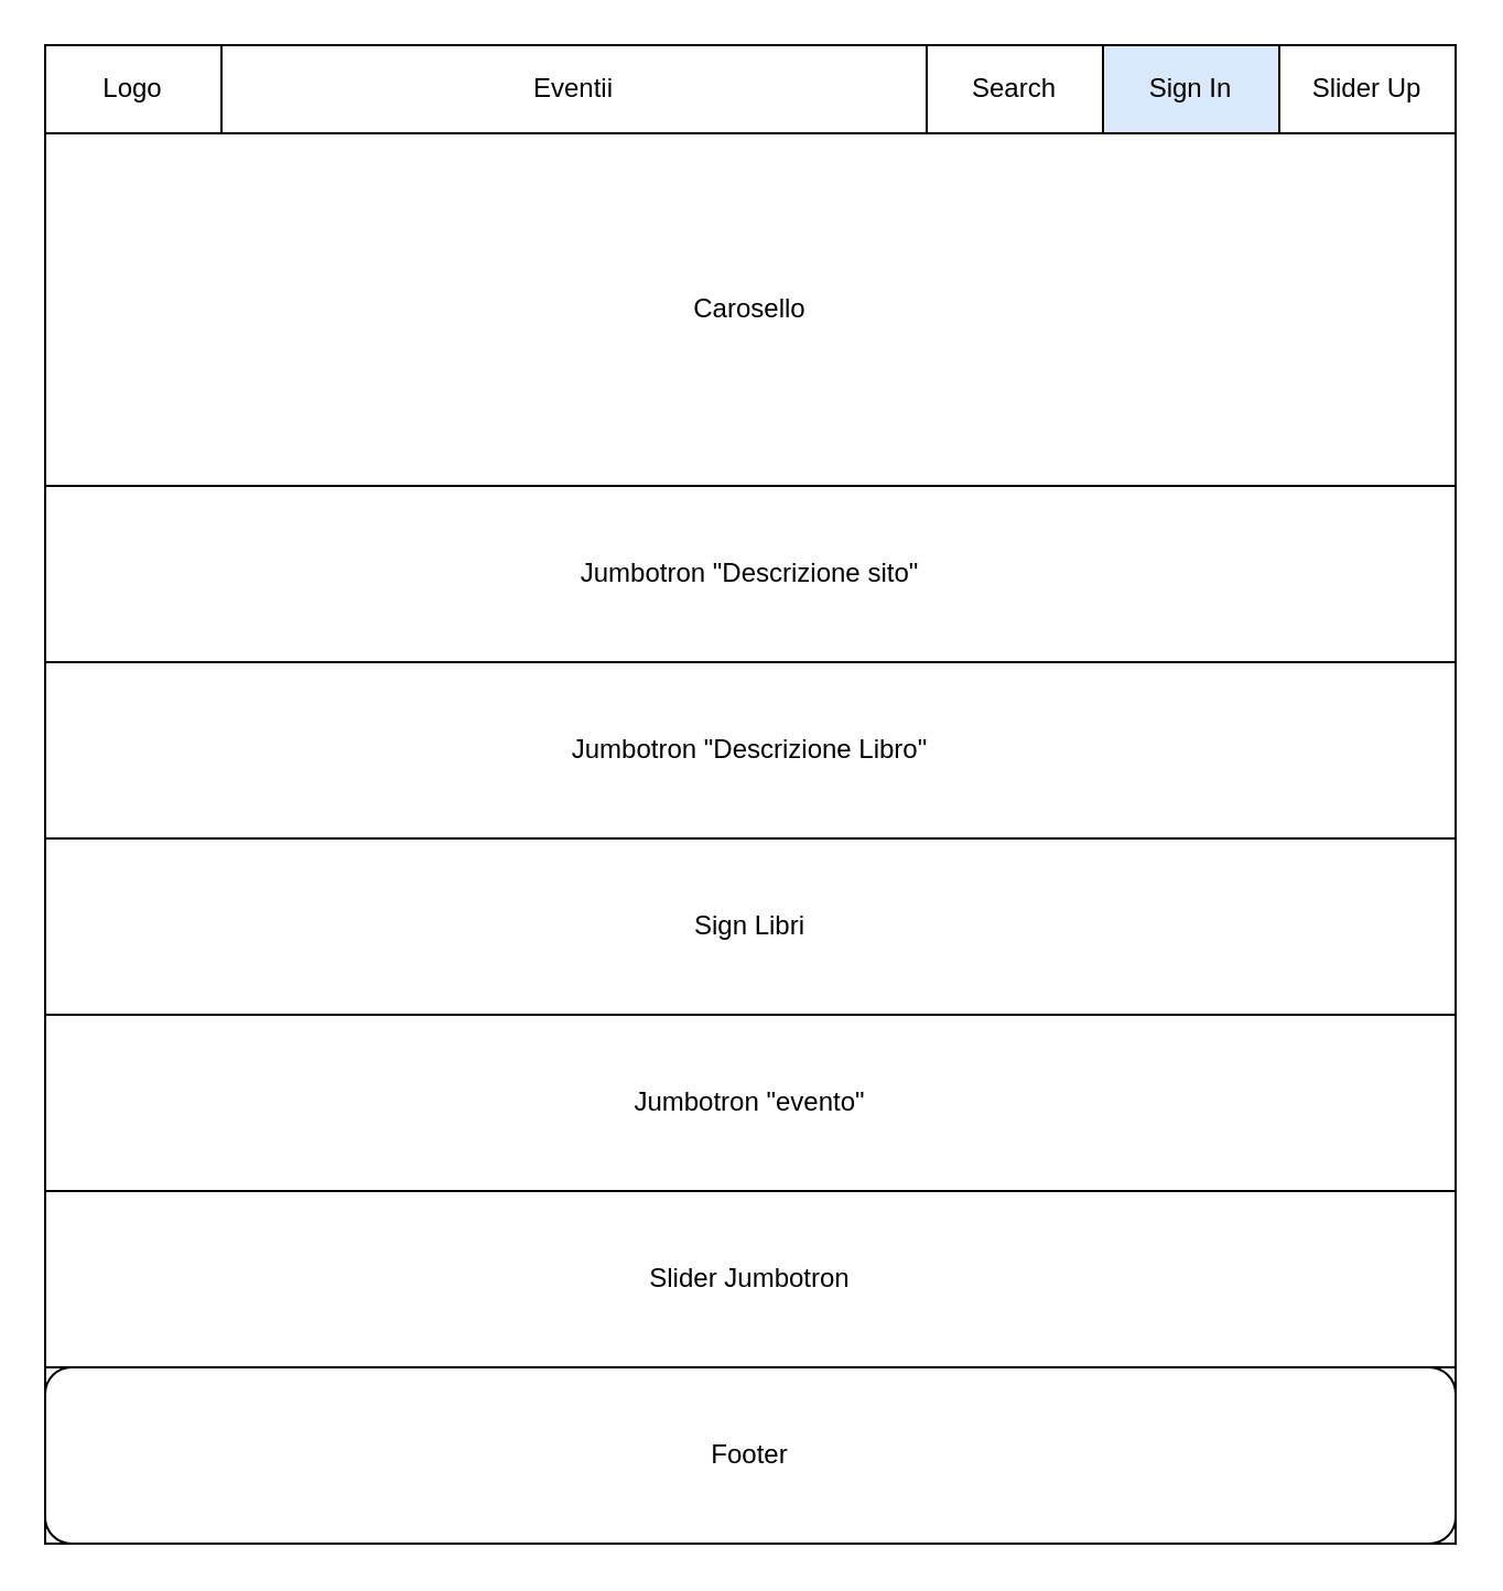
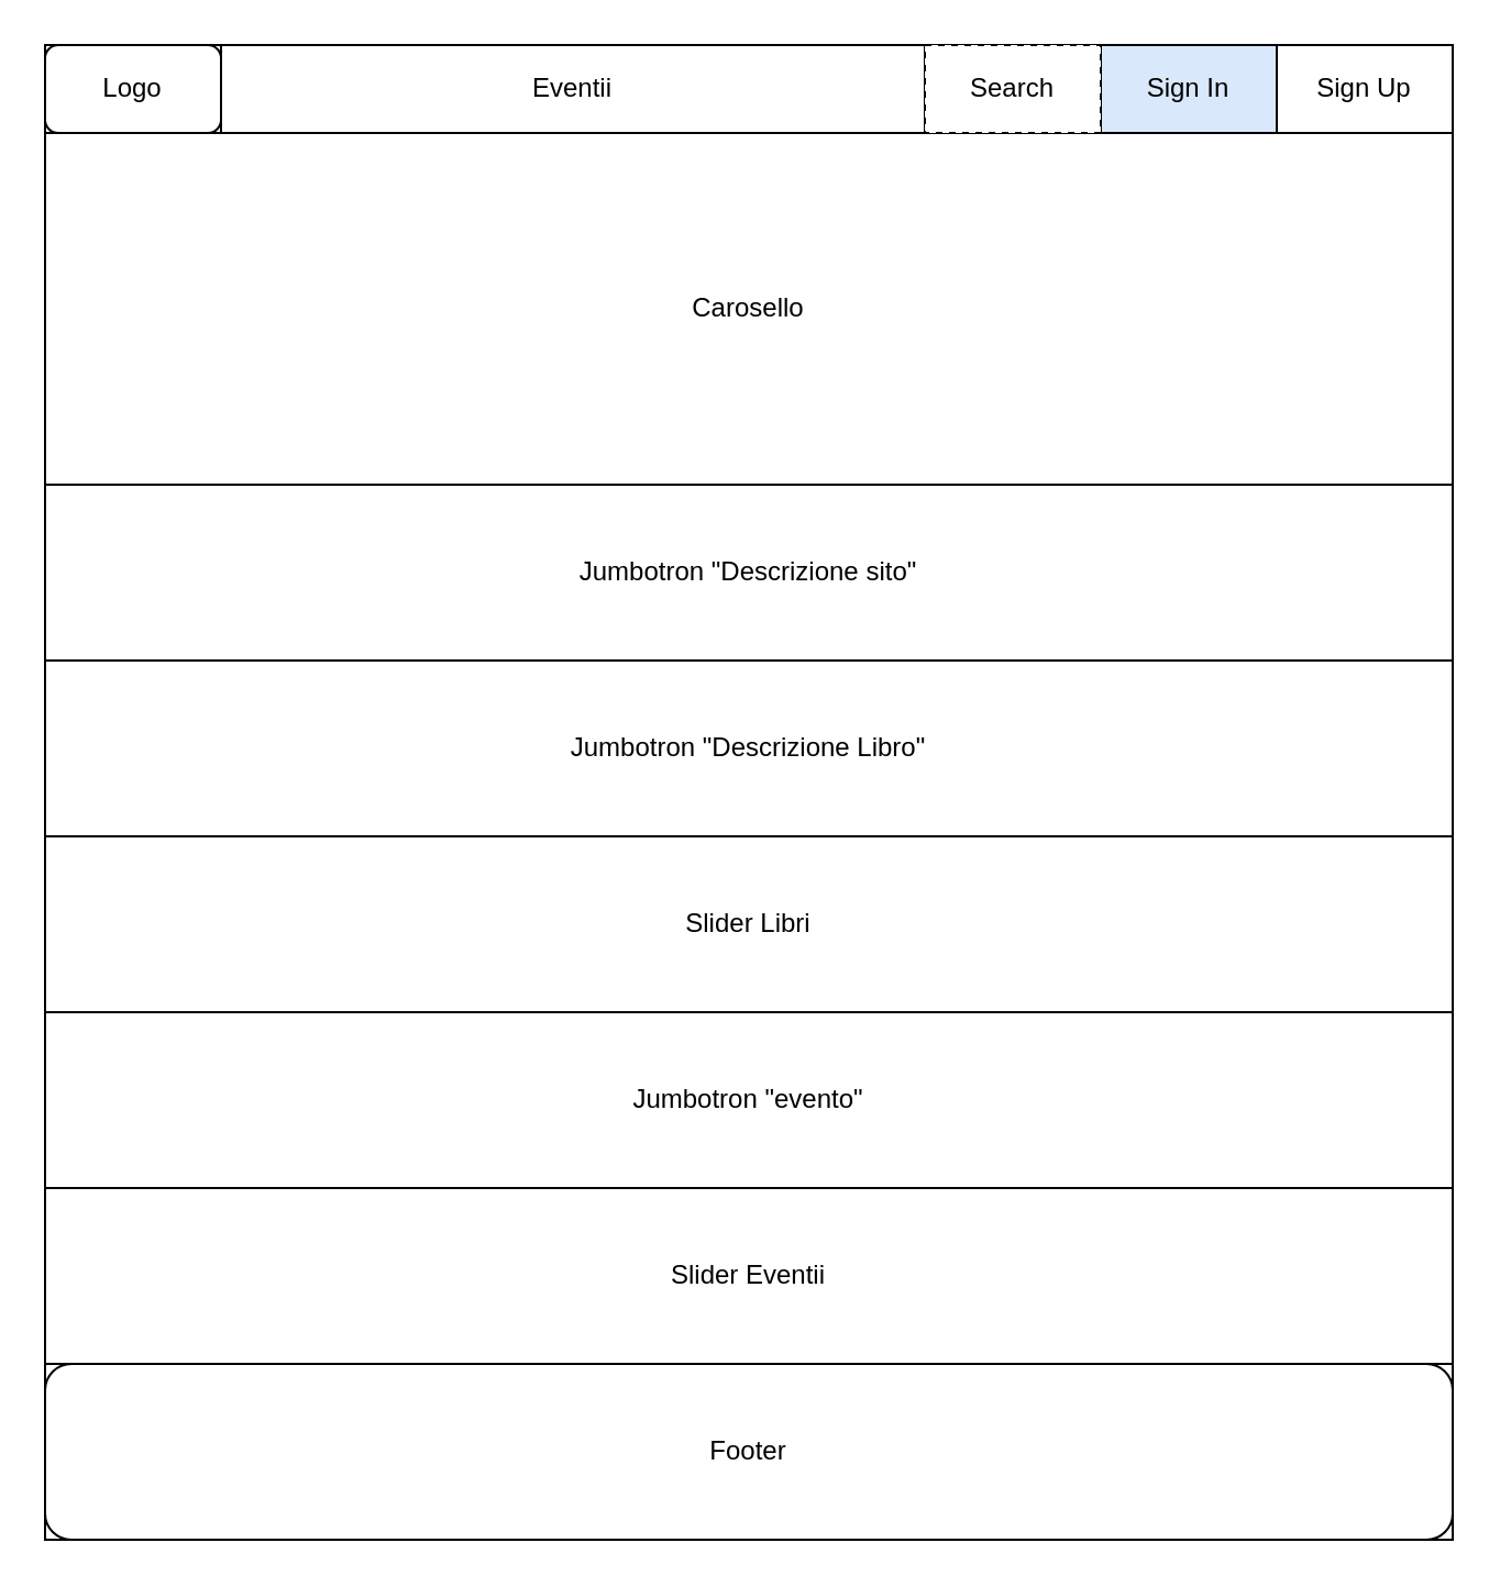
  <mxCell id="0" />
  <mxCell id="1" parent="0" />
  <mxCell id="2" value="" style="rounded=0;whiteSpace=wrap;html=1;" parent="1" vertex="1"><mxGeometry x="20" y="20" width="640" height="680" as="geometry" /></mxCell>
  <mxCell id="3" value="Eventii" style="rounded=0;whiteSpace=wrap;html=1;" parent="1" vertex="1"><mxGeometry x="100" y="20" width="320" height="40" as="geometry" /></mxCell>
- <mxCell id="4" value="Logo" style="rounded=0;whiteSpace=wrap;html=1;" parent="1" vertex="1"><mxGeometry x="20" y="20" width="80" height="40" as="geometry" /></mxCell>
+ <mxCell id="4" value="Logo" style="whiteSpace=wrap;html=1;rounded=1;" parent="1" vertex="1"><mxGeometry x="20" y="20" width="80" height="40" as="geometry" /></mxCell>
  <mxCell id="5" value="Sign In" style="rounded=0;whiteSpace=wrap;html=1;fillColor=#dae8fc;" parent="1" vertex="1"><mxGeometry x="500" y="20" width="80" height="40" as="geometry" /></mxCell>
- <mxCell id="6" value="Slider Up&lt;br&gt;" style="rounded=0;whiteSpace=wrap;html=1;" parent="1" vertex="1"><mxGeometry x="580" y="20" width="80" height="40" as="geometry" /></mxCell>
+ <mxCell id="6" value="Sign Up&lt;br&gt;" style="rounded=0;whiteSpace=wrap;html=1;" parent="1" vertex="1"><mxGeometry x="580" y="20" width="80" height="40" as="geometry" /></mxCell>
  <mxCell id="7" value="Carosello&lt;br&gt;" style="rounded=0;whiteSpace=wrap;html=1;" parent="1" vertex="1"><mxGeometry x="20" y="60" width="640" height="160" as="geometry" /></mxCell>
  <mxCell id="8" value="Jumbotron &quot;Descrizione sito&quot;" style="rounded=0;whiteSpace=wrap;html=1;" parent="1" vertex="1"><mxGeometry x="20" y="220" width="640" height="80" as="geometry" /></mxCell>
- <mxCell id="9" value="Search" style="rounded=0;whiteSpace=wrap;html=1;" parent="1" vertex="1"><mxGeometry x="420" y="20" width="80" height="40" as="geometry" /></mxCell>
- <mxCell id="10" value="Sign Libri" style="rounded=0;whiteSpace=wrap;html=1;" parent="1" vertex="1"><mxGeometry x="20" y="380" width="640" height="80" as="geometry" /></mxCell>
- <mxCell id="11" value="Slider Jumbotron" style="rounded=0;whiteSpace=wrap;html=1;" parent="1" vertex="1"><mxGeometry x="20" y="540" width="640" height="80" as="geometry" /></mxCell>
+ <mxCell id="9" value="Search" style="rounded=0;whiteSpace=wrap;html=1;dashed=1;" parent="1" vertex="1"><mxGeometry x="420" y="20" width="80" height="40" as="geometry" /></mxCell>
+ <mxCell id="10" value="Slider Libri" style="rounded=0;whiteSpace=wrap;html=1;" parent="1" vertex="1"><mxGeometry x="20" y="380" width="640" height="80" as="geometry" /></mxCell>
+ <mxCell id="11" value="Slider Eventii" style="rounded=0;whiteSpace=wrap;html=1;" parent="1" vertex="1"><mxGeometry x="20" y="540" width="640" height="80" as="geometry" /></mxCell>
  <mxCell id="12" value="Jumbotron &quot;Descrizione Libro&quot;" style="rounded=0;whiteSpace=wrap;html=1;" parent="1" vertex="1"><mxGeometry x="20" y="300" width="640" height="80" as="geometry" /></mxCell>
  <mxCell id="13" value="Jumbotron &quot;evento&quot;" style="rounded=0;whiteSpace=wrap;html=1;" parent="1" vertex="1"><mxGeometry x="20" y="460" width="640" height="80" as="geometry" /></mxCell>
  <mxCell id="14" value="Footer" style="whiteSpace=wrap;html=1;rounded=1;" parent="1" vertex="1"><mxGeometry x="20" y="620" width="640" height="80" as="geometry" /></mxCell>
